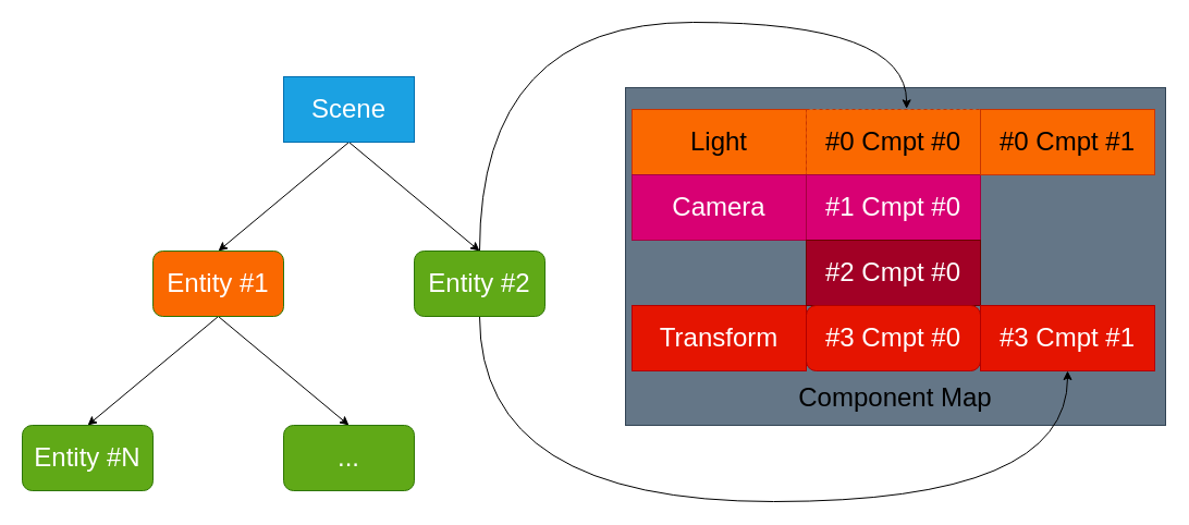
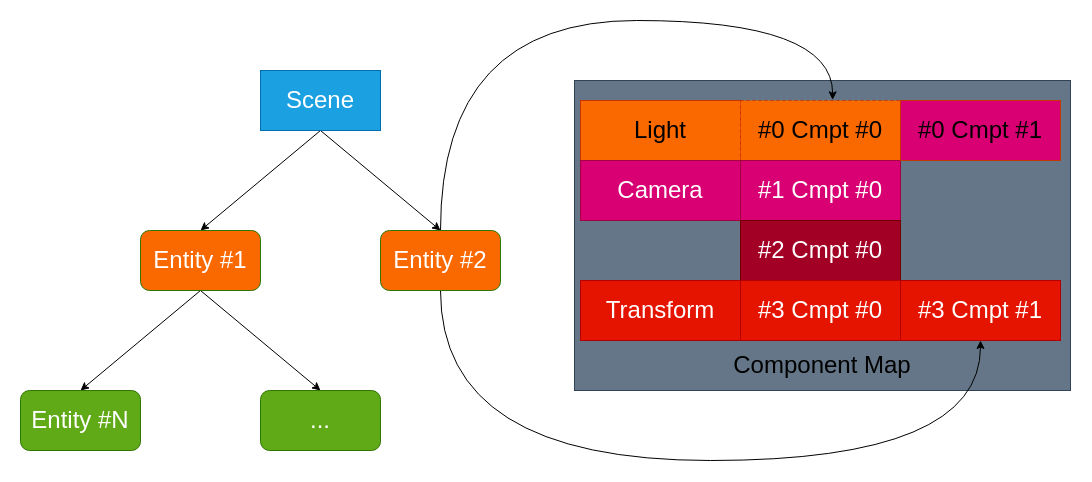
  <mxCell id="0" />
  <mxCell id="1" parent="0" />
  <mxCell id="2" value="" style="rounded=0;whiteSpace=wrap;html=1;fontSize=24;fillColor=#647687;fontColor=#ffffff;strokeColor=#314354;" vertex="1" parent="1"><mxGeometry x="574" y="80" width="496" height="310" as="geometry" /></mxCell>
  <mxCell id="3" style="edgeStyle=none;html=1;exitX=0.5;exitY=1;exitDx=0;exitDy=0;entryX=0.5;entryY=0;entryDx=0;entryDy=0;fontSize=24;" edge="1" parent="1" source="5" target="8"><mxGeometry relative="1" as="geometry" /></mxCell>
  <mxCell id="4" style="edgeStyle=none;html=1;exitX=0.5;exitY=1;exitDx=0;exitDy=0;entryX=0.5;entryY=0;entryDx=0;entryDy=0;fontSize=24;" edge="1" parent="1" source="5" target="11"><mxGeometry relative="1" as="geometry" /></mxCell>
  <mxCell id="5" value="&lt;font style=&quot;font-size: 24px;&quot;&gt;Scene&lt;/font&gt;" style="rounded=0;whiteSpace=wrap;html=1;fillColor=#1ba1e2;fontColor=#ffffff;strokeColor=#006EAF;" parent="1" vertex="1"><mxGeometry x="260" y="70" width="120" height="60" as="geometry" /></mxCell>
  <mxCell id="6" style="edgeStyle=none;html=1;exitX=0.5;exitY=1;exitDx=0;exitDy=0;entryX=0.5;entryY=0;entryDx=0;entryDy=0;fontSize=24;" edge="1" parent="1" source="8" target="13"><mxGeometry relative="1" as="geometry" /></mxCell>
  <mxCell id="7" style="edgeStyle=none;html=1;exitX=0.5;exitY=1;exitDx=0;exitDy=0;entryX=0.5;entryY=0;entryDx=0;entryDy=0;fontSize=24;" edge="1" parent="1" source="8" target="12"><mxGeometry relative="1" as="geometry" /></mxCell>
  <mxCell id="8" value="&lt;font style=&quot;font-size: 24px;&quot;&gt;Entity #1&lt;/font&gt;" style="rounded=1;whiteSpace=wrap;html=1;fillColor=#fa6800;fontColor=#ffffff;strokeColor=#2D7600;" parent="1" vertex="1"><mxGeometry x="140" y="230" width="120" height="60" as="geometry" /></mxCell>
  <mxCell id="9" style="edgeStyle=orthogonalEdgeStyle;html=1;exitX=0.5;exitY=0;exitDx=0;exitDy=0;entryX=0.576;entryY=-0.011;entryDx=0;entryDy=0;entryPerimeter=0;fontSize=24;curved=1;" edge="1" parent="1" source="11" target="17"><mxGeometry relative="1" as="geometry"><Array as="points"><mxPoint x="440" y="20" /><mxPoint x="832" y="20" /></Array></mxGeometry></mxCell>
  <mxCell id="10" style="edgeStyle=orthogonalEdgeStyle;curved=1;html=1;exitX=0.5;exitY=1;exitDx=0;exitDy=0;entryX=0.5;entryY=1;entryDx=0;entryDy=0;fontSize=24;" edge="1" parent="1" source="11" target="22"><mxGeometry relative="1" as="geometry"><Array as="points"><mxPoint x="440" y="460" /><mxPoint x="980" y="460" /></Array></mxGeometry></mxCell>
- <mxCell id="11" value="&lt;font style=&quot;font-size: 24px;&quot;&gt;Entity #2&lt;/font&gt;" style="rounded=1;whiteSpace=wrap;html=1;fillColor=#60a917;fontColor=#ffffff;strokeColor=#2D7600;" parent="1" vertex="1"><mxGeometry x="380" y="230" width="120" height="60" as="geometry" /></mxCell>
+ <mxCell id="11" value="&lt;font style=&quot;font-size: 24px;&quot;&gt;Entity #2&lt;/font&gt;" style="rounded=1;whiteSpace=wrap;html=1;fillColor=#fa6800;fontColor=#ffffff;strokeColor=#2D7600;" parent="1" vertex="1"><mxGeometry x="380" y="230" width="120" height="60" as="geometry" /></mxCell>
  <mxCell id="12" value="&lt;span style=&quot;font-size: 24px;&quot;&gt;...&lt;/span&gt;" style="rounded=1;whiteSpace=wrap;html=1;fillColor=#60a917;fontColor=#ffffff;strokeColor=#2D7600;" parent="1" vertex="1"><mxGeometry x="260" y="390" width="120" height="60" as="geometry" /></mxCell>
  <mxCell id="13" value="&lt;span style=&quot;font-size: 24px;&quot;&gt;Entity #N&lt;/span&gt;" style="rounded=1;whiteSpace=wrap;html=1;fillColor=#60a917;fontColor=#ffffff;strokeColor=#2D7600;" parent="1" vertex="1"><mxGeometry x="20" y="390" width="120" height="60" as="geometry" /></mxCell>
  <mxCell id="14" value="&lt;font style=&quot;font-size: 24px;&quot;&gt;Light&lt;/font&gt;" style="rounded=0;whiteSpace=wrap;html=1;fillColor=#fa6800;strokeColor=#C73500;fontColor=#000000;" vertex="1" parent="1"><mxGeometry x="580" y="100" width="160" height="60" as="geometry" /></mxCell>
  <mxCell id="15" value="&lt;font style=&quot;font-size: 24px;&quot;&gt;Camera&lt;/font&gt;" style="rounded=0;whiteSpace=wrap;html=1;fillColor=#d80073;fontColor=#ffffff;strokeColor=#A50040;" vertex="1" parent="1"><mxGeometry x="580" y="160" width="160" height="60" as="geometry" /></mxCell>
  <mxCell id="16" value="&lt;font style=&quot;font-size: 24px;&quot;&gt;Transform&lt;/font&gt;" style="rounded=0;whiteSpace=wrap;html=1;fillColor=#e51400;fontColor=#ffffff;strokeColor=#B20000;" vertex="1" parent="1"><mxGeometry x="580" y="280" width="160" height="60" as="geometry" /></mxCell>
  <mxCell id="17" value="&lt;font style=&quot;font-size: 24px;&quot;&gt;#0 Cmpt #0&lt;/font&gt;" style="rounded=0;whiteSpace=wrap;html=1;fillColor=#fa6800;strokeColor=#C73500;fontColor=#000000;dashed=1;" vertex="1" parent="1"><mxGeometry x="740" y="100" width="160" height="60" as="geometry" /></mxCell>
  <mxCell id="18" value="&lt;font style=&quot;font-size: 24px;&quot;&gt;#1 Cmpt #0&lt;/font&gt;" style="rounded=0;whiteSpace=wrap;html=1;fillColor=#d80073;fontColor=#ffffff;strokeColor=#A50040;" vertex="1" parent="1"><mxGeometry x="740" y="160" width="160" height="60" as="geometry" /></mxCell>
  <mxCell id="19" value="&lt;font style=&quot;font-size: 24px;&quot;&gt;#2 Cmpt #0&lt;/font&gt;" style="rounded=0;whiteSpace=wrap;html=1;fillColor=#a20025;fontColor=#ffffff;strokeColor=#6F0000;" vertex="1" parent="1"><mxGeometry x="740" y="220" width="160" height="60" as="geometry" /></mxCell>
- <mxCell id="20" value="&lt;font style=&quot;font-size: 24px;&quot;&gt;#3 Cmpt #0&lt;/font&gt;" style="whiteSpace=wrap;html=1;fillColor=#e51400;fontColor=#ffffff;strokeColor=#B20000;rounded=1;" vertex="1" parent="1"><mxGeometry x="740" y="280" width="160" height="60" as="geometry" /></mxCell>
- <mxCell id="21" value="&lt;font style=&quot;font-size: 24px;&quot;&gt;#0 Cmpt #1&lt;/font&gt;" style="rounded=0;whiteSpace=wrap;html=1;fillColor=#fa6800;strokeColor=#C73500;fontColor=#000000;" vertex="1" parent="1"><mxGeometry x="900" y="100" width="160" height="60" as="geometry" /></mxCell>
+ <mxCell id="20" value="&lt;font style=&quot;font-size: 24px;&quot;&gt;#3 Cmpt #0&lt;/font&gt;" style="rounded=0;whiteSpace=wrap;html=1;fillColor=#e51400;fontColor=#ffffff;strokeColor=#B20000;" vertex="1" parent="1"><mxGeometry x="740" y="280" width="160" height="60" as="geometry" /></mxCell>
+ <mxCell id="21" value="&lt;font style=&quot;font-size: 24px;&quot;&gt;#0 Cmpt #1&lt;/font&gt;" style="rounded=0;whiteSpace=wrap;html=1;fillColor=#d80073;strokeColor=#C73500;fontColor=#000000;" vertex="1" parent="1"><mxGeometry x="900" y="100" width="160" height="60" as="geometry" /></mxCell>
  <mxCell id="22" value="&lt;font style=&quot;font-size: 24px;&quot;&gt;#3 Cmpt #1&lt;/font&gt;" style="rounded=0;whiteSpace=wrap;html=1;fillColor=#e51400;fontColor=#ffffff;strokeColor=#B20000;" vertex="1" parent="1"><mxGeometry x="900" y="280" width="160" height="60" as="geometry" /></mxCell>
  <mxCell id="23" value="Component Map" style="text;html=1;strokeColor=none;fillColor=none;align=center;verticalAlign=middle;whiteSpace=wrap;rounded=0;fontSize=24;" vertex="1" parent="1"><mxGeometry x="723" y="350" width="198" height="30" as="geometry" /></mxCell>
